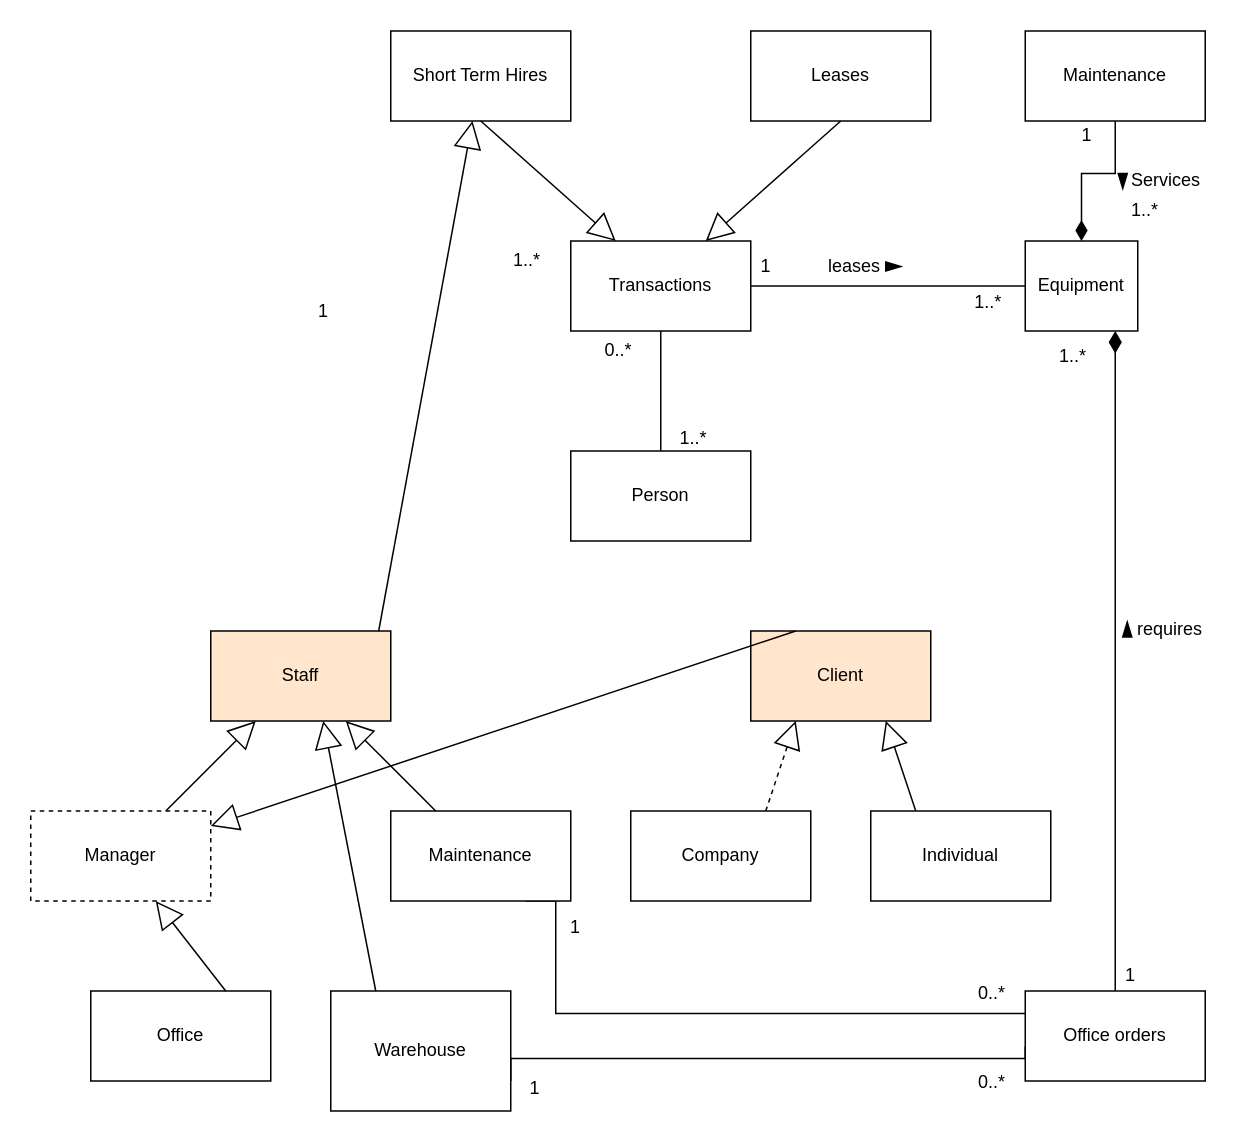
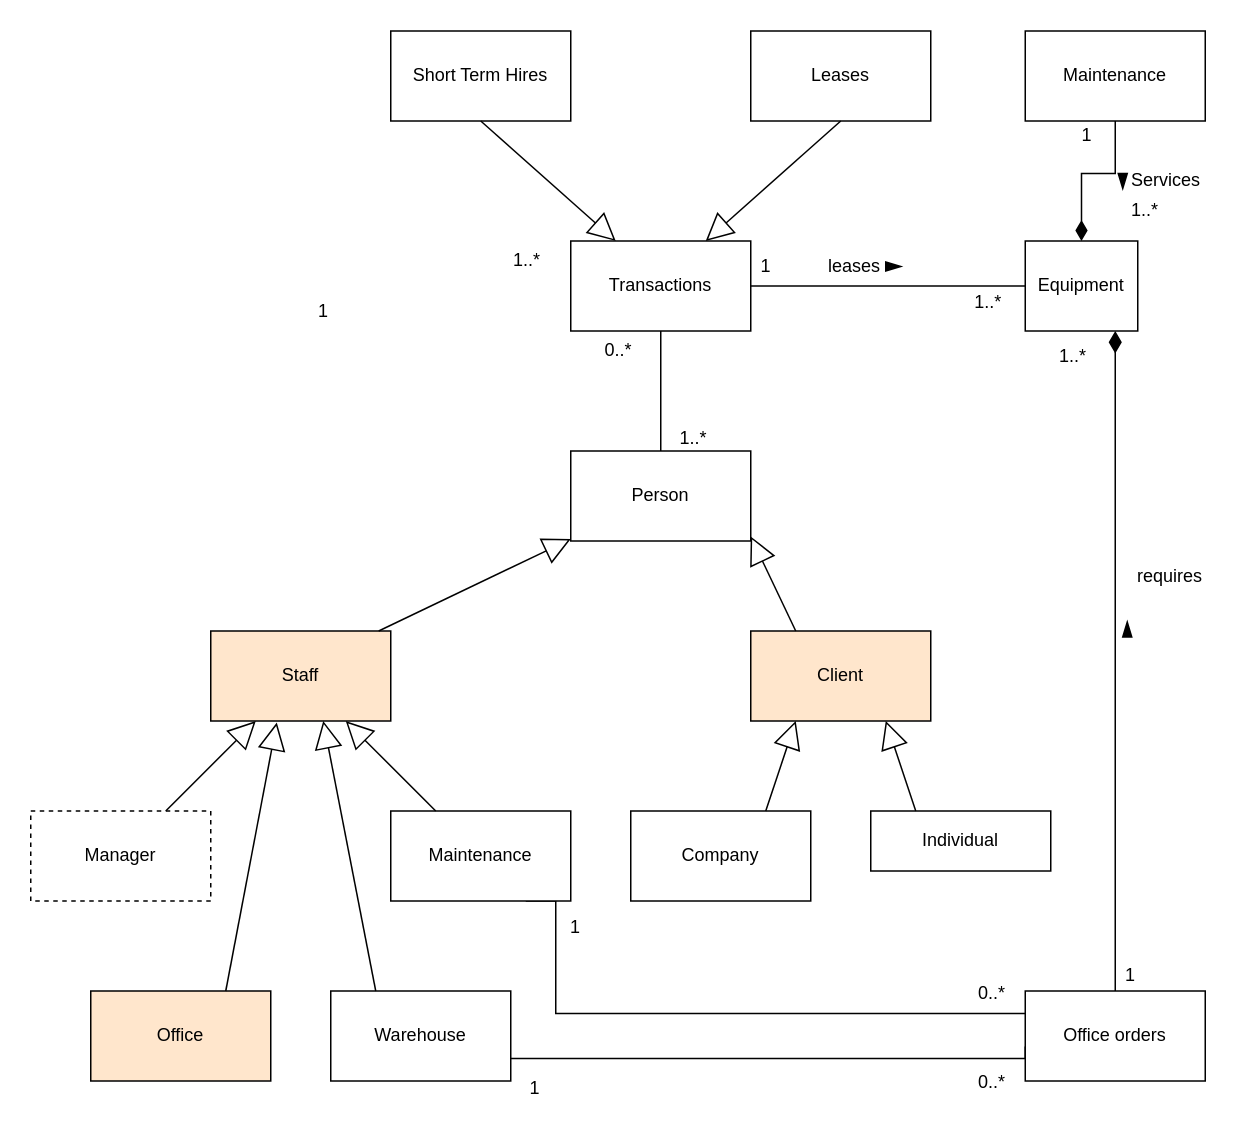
  <mxCell id="0" />
  <mxCell id="1" parent="0" />
  <mxCell id="2" value="Equipment" style="rounded=0;whiteSpace=wrap;html=1;" parent="1" vertex="1"><mxGeometry x="683" y="160" width="75" height="60" as="geometry" /></mxCell>
  <mxCell id="3" style="edgeStyle=orthogonalEdgeStyle;rounded=0;orthogonalLoop=1;jettySize=auto;html=1;endArrow=none;endFill=0;endSize=12;targetPerimeterSpacing=0;strokeWidth=1;startArrow=diamondThin;startFill=1;startSize=11;" edge="1" parent="1" source="2" target="36"><mxGeometry relative="1" as="geometry" /></mxCell>
  <mxCell id="4" value="Person&lt;br&gt;" style="rounded=0;whiteSpace=wrap;html=1;" parent="1" vertex="1"><mxGeometry x="380" y="300" width="120" height="60" as="geometry" /></mxCell>
  <mxCell id="5" style="edgeStyle=orthogonalEdgeStyle;rounded=0;orthogonalLoop=1;jettySize=auto;html=1;entryX=0.5;entryY=0;entryDx=0;entryDy=0;endArrow=none;endFill=0;" parent="1" source="6" target="4" edge="1"><mxGeometry relative="1" as="geometry"><Array as="points"><mxPoint x="440" y="260" /><mxPoint x="440" y="260" /></Array></mxGeometry></mxCell>
  <mxCell id="6" value="Transactions" style="rounded=0;whiteSpace=wrap;html=1;" parent="1" vertex="1"><mxGeometry x="380" y="160" width="120" height="60" as="geometry" /></mxCell>
  <mxCell id="7" value="Short Term Hires" style="rounded=0;whiteSpace=wrap;html=1;" parent="1" vertex="1"><mxGeometry x="260" y="20" width="120" height="60" as="geometry" /></mxCell>
  <mxCell id="8" value="Leases" style="rounded=0;whiteSpace=wrap;html=1;" parent="1" vertex="1"><mxGeometry x="500" y="20" width="120" height="60" as="geometry" /></mxCell>
  <mxCell id="9" value="Staff" style="rounded=0;whiteSpace=wrap;html=1;fillColor=#ffe6cc;" parent="1" vertex="1"><mxGeometry x="140" y="420" width="120" height="60" as="geometry" /></mxCell>
  <mxCell id="10" value="Client" style="rounded=0;whiteSpace=wrap;html=1;fillColor=#ffe6cc;" parent="1" vertex="1"><mxGeometry x="500" y="420" width="120" height="60" as="geometry" /></mxCell>
  <mxCell id="11" value="Manager" style="rounded=0;whiteSpace=wrap;html=1;dashed=1;" parent="1" vertex="1"><mxGeometry x="20" y="540" width="120" height="60" as="geometry" /></mxCell>
- <mxCell id="12" value="Office" style="rounded=0;whiteSpace=wrap;html=1;" parent="1" vertex="1"><mxGeometry x="60" y="660" width="120" height="60" as="geometry" /></mxCell>
+ <mxCell id="12" value="Office" style="rounded=0;whiteSpace=wrap;html=1;fillColor=#ffe6cc;" parent="1" vertex="1"><mxGeometry x="60" y="660" width="120" height="60" as="geometry" /></mxCell>
  <mxCell id="13" style="edgeStyle=orthogonalEdgeStyle;rounded=0;orthogonalLoop=1;jettySize=auto;html=1;exitX=1;exitY=0.75;exitDx=0;exitDy=0;entryX=0;entryY=0.616;entryDx=0;entryDy=0;entryPerimeter=0;startArrow=none;startFill=0;startSize=17;endArrow=none;endFill=0;endSize=12;targetPerimeterSpacing=0;strokeWidth=1;" edge="1" parent="1" source="14" target="35"><mxGeometry relative="1" as="geometry"><Array as="points"><mxPoint x="683" y="705" /></Array></mxGeometry></mxCell>
- <mxCell id="14" value="Warehouse" style="rounded=0;whiteSpace=wrap;html=1;" parent="1" vertex="1"><mxGeometry x="220" y="660" width="120" height="80" as="geometry" /></mxCell>
+ <mxCell id="14" value="Warehouse" style="rounded=0;whiteSpace=wrap;html=1;" parent="1" vertex="1"><mxGeometry x="220" y="660" width="120" height="60" as="geometry" /></mxCell>
  <mxCell id="15" style="edgeStyle=orthogonalEdgeStyle;rounded=0;orthogonalLoop=1;jettySize=auto;html=1;exitX=0.75;exitY=1;exitDx=0;exitDy=0;entryX=0;entryY=0.25;entryDx=0;entryDy=0;startArrow=none;startFill=0;startSize=17;endArrow=none;endFill=0;endSize=12;targetPerimeterSpacing=0;strokeWidth=1;" edge="1" parent="1" source="16" target="35"><mxGeometry relative="1" as="geometry"><Array as="points"><mxPoint x="370" y="600" /><mxPoint x="370" y="675" /></Array></mxGeometry></mxCell>
  <mxCell id="16" value="Maintenance" style="rounded=0;whiteSpace=wrap;html=1;" parent="1" vertex="1"><mxGeometry x="260" y="540" width="120" height="60" as="geometry" /></mxCell>
- <mxCell id="17" value="Individual" style="rounded=0;whiteSpace=wrap;html=1;" parent="1" vertex="1"><mxGeometry x="580" y="540" width="120" height="60" as="geometry" /></mxCell>
+ <mxCell id="17" value="Individual" style="rounded=0;whiteSpace=wrap;html=1;" parent="1" vertex="1"><mxGeometry x="580" y="540" width="120" height="40" as="geometry" /></mxCell>
  <mxCell id="18" value="Company" style="rounded=0;whiteSpace=wrap;html=1;" parent="1" vertex="1"><mxGeometry x="420" y="540" width="120" height="60" as="geometry" /></mxCell>
  <mxCell id="19" value="" style="endArrow=block;endSize=16;endFill=0;html=1;exitX=0.5;exitY=1;exitDx=0;exitDy=0;entryX=0.25;entryY=0;entryDx=0;entryDy=0;" parent="1" source="7" target="6" edge="1"><mxGeometry width="160" relative="1" as="geometry"><mxPoint x="300" y="110" as="sourcePoint" /><mxPoint x="460" y="110" as="targetPoint" /></mxGeometry></mxCell>
  <mxCell id="20" value="" style="endArrow=block;endSize=16;endFill=0;html=1;entryX=0.75;entryY=0;entryDx=0;entryDy=0;exitX=0.5;exitY=1;exitDx=0;exitDy=0;" parent="1" source="8" target="6" edge="1"><mxGeometry width="160" relative="1" as="geometry"><mxPoint x="490" y="120" as="sourcePoint" /><mxPoint x="650" y="120" as="targetPoint" /></mxGeometry></mxCell>
- <mxCell id="21" value="" style="endArrow=block;endSize=16;endFill=0;html=1;exitX=0.933;exitY=0;exitDx=0;exitDy=0;exitPerimeter=0;" parent="1" source="9" target="7" edge="1"><mxGeometry width="160" relative="1" as="geometry"><mxPoint x="300" y="410" as="sourcePoint" /><mxPoint x="460" y="410" as="targetPoint" /></mxGeometry></mxCell>
- <mxCell id="22" value="" style="endArrow=block;endSize=16;endFill=0;html=1;exitX=0.25;exitY=0;exitDx=0;exitDy=0;" parent="1" source="10" target="11" edge="1"><mxGeometry width="160" relative="1" as="geometry"><mxPoint x="360" y="430" as="sourcePoint" /><mxPoint x="420" y="370" as="targetPoint" /></mxGeometry></mxCell>
- <mxCell id="23" value="" style="endArrow=block;endSize=16;endFill=0;html=1;entryX=0.25;entryY=1;entryDx=0;entryDy=0;exitX=0.75;exitY=0;exitDx=0;exitDy=0;dashed=1;" parent="1" source="18" target="10" edge="1"><mxGeometry width="160" relative="1" as="geometry"><mxPoint x="370" y="440" as="sourcePoint" /><mxPoint x="430" y="380" as="targetPoint" /></mxGeometry></mxCell>
+ <mxCell id="21" value="" style="endArrow=block;endSize=16;endFill=0;html=1;exitX=0.933;exitY=0;exitDx=0;exitDy=0;exitPerimeter=0;" parent="1" source="9" target="4" edge="1"><mxGeometry width="160" relative="1" as="geometry"><mxPoint x="300" y="410" as="sourcePoint" /><mxPoint x="460" y="410" as="targetPoint" /></mxGeometry></mxCell>
+ <mxCell id="22" value="" style="endArrow=block;endSize=16;endFill=0;html=1;entryX=1;entryY=0.95;entryDx=0;entryDy=0;exitX=0.25;exitY=0;exitDx=0;exitDy=0;entryPerimeter=0;" parent="1" source="10" target="4" edge="1"><mxGeometry width="160" relative="1" as="geometry"><mxPoint x="360" y="430" as="sourcePoint" /><mxPoint x="420" y="370" as="targetPoint" /></mxGeometry></mxCell>
+ <mxCell id="23" value="" style="endArrow=block;endSize=16;endFill=0;html=1;entryX=0.25;entryY=1;entryDx=0;entryDy=0;exitX=0.75;exitY=0;exitDx=0;exitDy=0;" parent="1" source="18" target="10" edge="1"><mxGeometry width="160" relative="1" as="geometry"><mxPoint x="370" y="440" as="sourcePoint" /><mxPoint x="430" y="380" as="targetPoint" /></mxGeometry></mxCell>
  <mxCell id="24" value="" style="endArrow=block;endSize=16;endFill=0;html=1;entryX=0.75;entryY=1;entryDx=0;entryDy=0;exitX=0.25;exitY=0;exitDx=0;exitDy=0;" parent="1" source="17" target="10" edge="1"><mxGeometry width="160" relative="1" as="geometry"><mxPoint x="380" y="450" as="sourcePoint" /><mxPoint x="440" y="390" as="targetPoint" /></mxGeometry></mxCell>
- <mxCell id="25" value="" style="endArrow=block;endSize=16;endFill=0;html=1;exitX=0.75;exitY=0;exitDx=0;exitDy=0;" parent="1" source="12" target="11" edge="1"><mxGeometry width="160" relative="1" as="geometry"><mxPoint x="390" y="460" as="sourcePoint" /><mxPoint x="450" y="400" as="targetPoint" /></mxGeometry></mxCell>
+ <mxCell id="25" value="" style="endArrow=block;endSize=16;endFill=0;html=1;entryX=0.367;entryY=1.017;entryDx=0;entryDy=0;exitX=0.75;exitY=0;exitDx=0;exitDy=0;entryPerimeter=0;" parent="1" source="12" target="9" edge="1"><mxGeometry width="160" relative="1" as="geometry"><mxPoint x="390" y="460" as="sourcePoint" /><mxPoint x="450" y="400" as="targetPoint" /></mxGeometry></mxCell>
  <mxCell id="26" value="" style="endArrow=block;endSize=16;endFill=0;html=1;entryX=0.625;entryY=1;entryDx=0;entryDy=0;exitX=0.25;exitY=0;exitDx=0;exitDy=0;entryPerimeter=0;" parent="1" source="14" target="9" edge="1"><mxGeometry width="160" relative="1" as="geometry"><mxPoint x="400" y="470" as="sourcePoint" /><mxPoint x="460" y="410" as="targetPoint" /></mxGeometry></mxCell>
  <mxCell id="27" value="" style="endArrow=block;endSize=16;endFill=0;html=1;entryX=0.75;entryY=1;entryDx=0;entryDy=0;exitX=0.25;exitY=0;exitDx=0;exitDy=0;" parent="1" source="16" target="9" edge="1"><mxGeometry width="160" relative="1" as="geometry"><mxPoint x="410" y="480" as="sourcePoint" /><mxPoint x="470" y="420" as="targetPoint" /></mxGeometry></mxCell>
  <mxCell id="28" value="" style="endArrow=block;endSize=16;endFill=0;html=1;entryX=0.25;entryY=1;entryDx=0;entryDy=0;exitX=0.75;exitY=0;exitDx=0;exitDy=0;" parent="1" source="11" target="9" edge="1"><mxGeometry width="160" relative="1" as="geometry"><mxPoint x="420" y="490" as="sourcePoint" /><mxPoint x="480" y="430" as="targetPoint" /></mxGeometry></mxCell>
  <mxCell id="29" value="" style="endArrow=none;html=1;" parent="1" edge="1" source="2"><mxGeometry width="50" height="50" relative="1" as="geometry"><mxPoint x="780" y="190" as="sourcePoint" /><mxPoint x="500" y="190" as="targetPoint" /></mxGeometry></mxCell>
  <mxCell id="30" value="1..*" style="text;html=1;resizable=0;points=[];align=center;verticalAlign=middle;labelBackgroundColor=#ffffff;" vertex="1" connectable="0" parent="29"><mxGeometry x="-0.716" y="10" relative="1" as="geometry"><mxPoint as="offset" /></mxGeometry></mxCell>
  <mxCell id="31" value="1..*" style="text;html=1;resizable=0;points=[];autosize=1;align=left;verticalAlign=top;spacingTop=-4;" parent="1" vertex="1"><mxGeometry x="451" y="282" width="30" height="20" as="geometry" /></mxCell>
  <mxCell id="32" value="0..*" style="text;html=1;resizable=0;points=[];autosize=1;align=left;verticalAlign=top;spacingTop=-4;" parent="1" vertex="1"><mxGeometry x="401" y="223" width="30" height="20" as="geometry" /></mxCell>
  <mxCell id="33" value="1" style="text;html=1;resizable=0;points=[];autosize=1;align=left;verticalAlign=top;spacingTop=-4;" parent="1" vertex="1"><mxGeometry x="504.5" y="167" width="20" height="20" as="geometry" /></mxCell>
  <mxCell id="34" style="edgeStyle=orthogonalEdgeStyle;rounded=0;orthogonalLoop=1;jettySize=auto;html=1;startArrow=none;startFill=0;startSize=17;endArrow=diamondThin;endFill=1;endSize=12;targetPerimeterSpacing=0;strokeWidth=1;" edge="1" parent="1" source="35" target="2"><mxGeometry relative="1" as="geometry"><Array as="points"><mxPoint x="743" y="560" /><mxPoint x="743" y="560" /></Array></mxGeometry></mxCell>
  <mxCell id="35" value="Office orders" style="rounded=0;whiteSpace=wrap;html=1;" vertex="1" parent="1"><mxGeometry x="683" y="660" width="120" height="60" as="geometry" /></mxCell>
  <mxCell id="36" value="Maintenance" style="rounded=0;whiteSpace=wrap;html=1;" vertex="1" parent="1"><mxGeometry x="683" y="20" width="120" height="60" as="geometry" /></mxCell>
  <mxCell id="37" value="1" style="text;html=1;resizable=0;points=[];autosize=1;align=left;verticalAlign=top;spacingTop=-4;" vertex="1" parent="1"><mxGeometry x="748" y="640" width="20" height="20" as="geometry" /></mxCell>
  <mxCell id="38" value="1..*" style="text;html=1;resizable=0;points=[];autosize=1;align=left;verticalAlign=top;spacingTop=-4;" vertex="1" parent="1"><mxGeometry x="704" y="226.5" width="30" height="20" as="geometry" /></mxCell>
  <mxCell id="39" value="1" style="text;html=1;resizable=0;points=[];autosize=1;align=left;verticalAlign=top;spacingTop=-4;" vertex="1" parent="1"><mxGeometry x="210" y="197" width="20" height="20" as="geometry" /></mxCell>
  <mxCell id="40" value="1..*" style="text;html=1;resizable=0;points=[];autosize=1;align=left;verticalAlign=top;spacingTop=-4;" vertex="1" parent="1"><mxGeometry x="340" y="163" width="30" height="20" as="geometry" /></mxCell>
  <mxCell id="41" value="1" style="text;html=1;resizable=0;points=[];autosize=1;align=left;verticalAlign=top;spacingTop=-4;" vertex="1" parent="1"><mxGeometry x="719" y="80" width="20" height="20" as="geometry" /></mxCell>
  <mxCell id="42" value="1..*" style="text;html=1;resizable=0;points=[];autosize=1;align=left;verticalAlign=top;spacingTop=-4;" vertex="1" parent="1"><mxGeometry x="752" y="130" width="30" height="20" as="geometry" /></mxCell>
  <mxCell id="43" value="Services" style="text;html=1;resizable=0;points=[];autosize=1;align=left;verticalAlign=top;spacingTop=-4;" vertex="1" parent="1"><mxGeometry x="752" y="110" width="60" height="20" as="geometry" /></mxCell>
  <mxCell id="44" value="" style="triangle;whiteSpace=wrap;html=1;rotation=90;fillColor=#000000;" vertex="1" parent="1"><mxGeometry x="743" y="117" width="10" height="6" as="geometry" /></mxCell>
  <mxCell id="45" value="leases" style="text;html=1;resizable=0;points=[];autosize=1;align=left;verticalAlign=top;spacingTop=-4;" vertex="1" parent="1"><mxGeometry x="550" y="167" width="50" height="20" as="geometry" /></mxCell>
  <mxCell id="46" value="" style="triangle;whiteSpace=wrap;html=1;rotation=0;fillColor=#000000;" vertex="1" parent="1"><mxGeometry x="590" y="174" width="10" height="6" as="geometry" /></mxCell>
  <mxCell id="47" value="1" style="text;html=1;resizable=0;points=[];autosize=1;align=left;verticalAlign=top;spacingTop=-4;" vertex="1" parent="1"><mxGeometry x="378" y="608" width="20" height="20" as="geometry" /></mxCell>
  <mxCell id="48" value="1" style="text;html=1;resizable=0;points=[];autosize=1;align=left;verticalAlign=top;spacingTop=-4;" vertex="1" parent="1"><mxGeometry x="351" y="715" width="20" height="20" as="geometry" /></mxCell>
  <mxCell id="49" value="0..*" style="text;html=1;resizable=0;points=[];autosize=1;align=left;verticalAlign=top;spacingTop=-4;" vertex="1" parent="1"><mxGeometry x="650" y="652" width="30" height="20" as="geometry" /></mxCell>
  <mxCell id="50" value="0..*" style="text;html=1;resizable=0;points=[];autosize=1;align=left;verticalAlign=top;spacingTop=-4;" vertex="1" parent="1"><mxGeometry x="650" y="711" width="30" height="20" as="geometry" /></mxCell>
- <mxCell id="51" value="requires" style="text;html=1;resizable=0;points=[];autosize=1;align=left;verticalAlign=top;spacingTop=-4;" vertex="1" parent="1"><mxGeometry x="756" y="409" width="60" height="20" as="geometry" /></mxCell>
+ <mxCell id="51" value="requires" style="text;html=1;resizable=0;points=[];autosize=1;align=left;verticalAlign=top;spacingTop=-4;" vertex="1" parent="1"><mxGeometry x="756" y="374" width="60" height="20" as="geometry" /></mxCell>
  <mxCell id="52" value="" style="triangle;whiteSpace=wrap;html=1;rotation=-90;fillColor=#000000;" vertex="1" parent="1"><mxGeometry x="746" y="416" width="10" height="6" as="geometry" /></mxCell>
